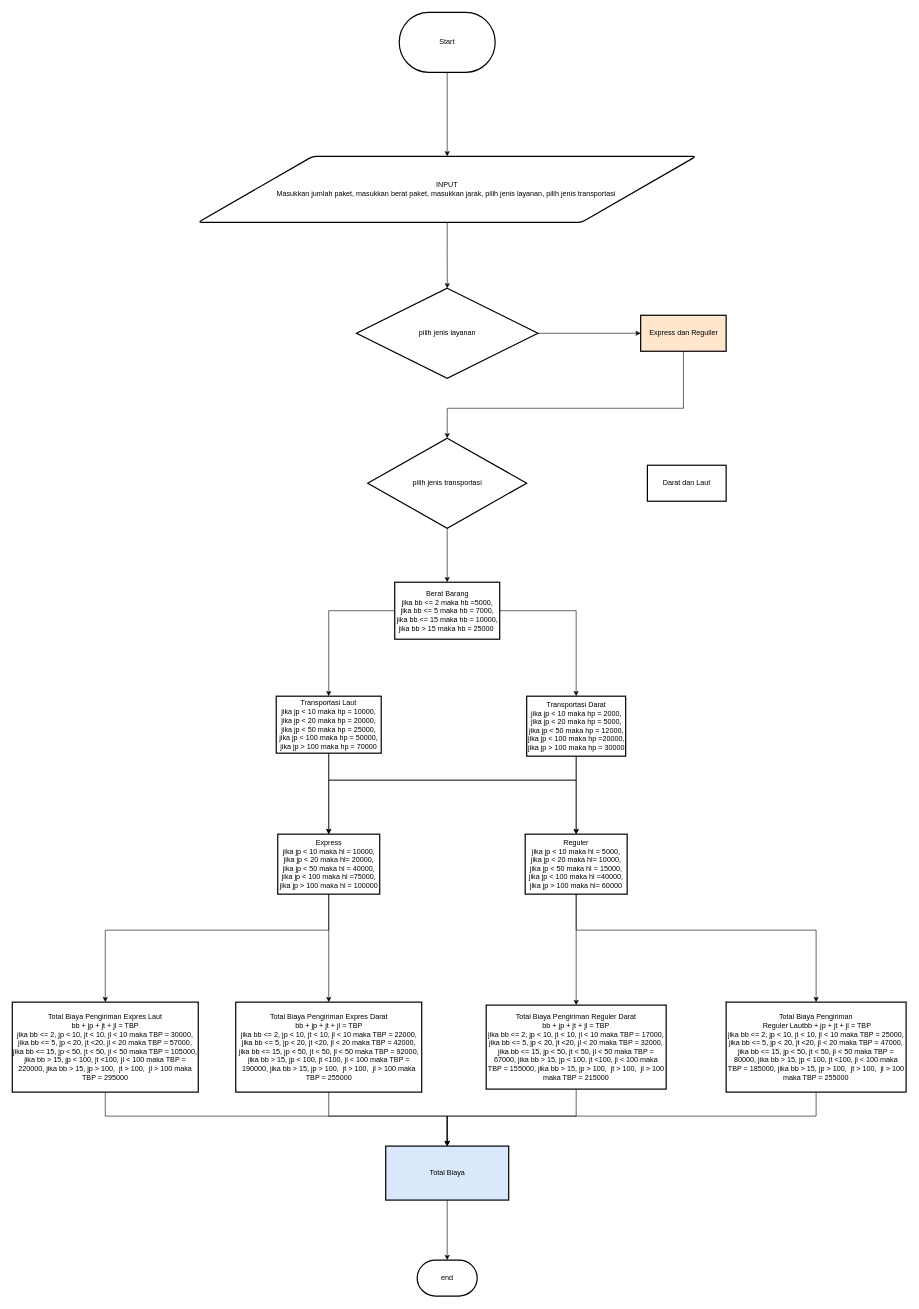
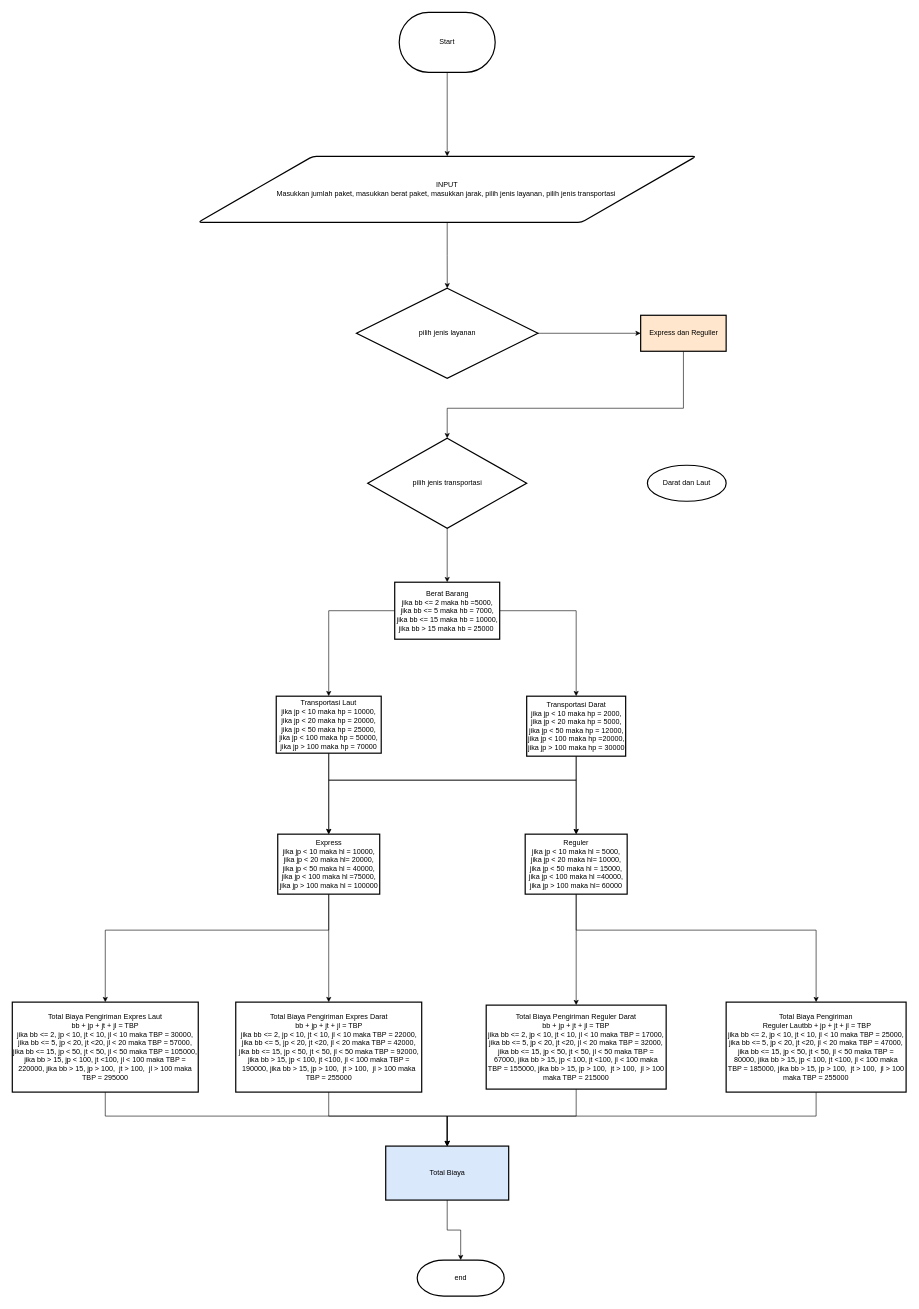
  <mxCell id="0" />
  <mxCell id="1" parent="0" />
  <mxCell id="2" value="" style="edgeStyle=orthogonalEdgeStyle;rounded=0;orthogonalLoop=1;jettySize=auto;html=1;" parent="1" source="3" target="5" edge="1"><mxGeometry relative="1" as="geometry" /></mxCell>
  <mxCell id="3" value="Start" style="strokeWidth=2;html=1;shape=mxgraph.flowchart.terminator;whiteSpace=wrap;" parent="1" vertex="1"><mxGeometry x="665" y="20" width="160" height="100" as="geometry" /></mxCell>
  <mxCell id="4" value="" style="edgeStyle=orthogonalEdgeStyle;rounded=0;orthogonalLoop=1;jettySize=auto;html=1;" parent="1" source="5" target="7" edge="1"><mxGeometry relative="1" as="geometry" /></mxCell>
  <mxCell id="5" value="INPUT&lt;br&gt;Masukkan jumlah paket, masukkan berat paket, masukkan jarak, pilih jenis layanan, pilih jenis transportasi&amp;nbsp;" style="shape=parallelogram;html=1;strokeWidth=2;perimeter=parallelogramPerimeter;whiteSpace=wrap;rounded=1;arcSize=12;size=0.23;" parent="1" vertex="1"><mxGeometry x="330" y="260" width="830" height="110" as="geometry" /></mxCell>
  <mxCell id="6" value="" style="edgeStyle=orthogonalEdgeStyle;rounded=0;orthogonalLoop=1;jettySize=auto;html=1;" parent="1" source="7" target="9" edge="1"><mxGeometry relative="1" as="geometry" /></mxCell>
  <mxCell id="7" value="pilih jenis layanan" style="strokeWidth=2;html=1;shape=mxgraph.flowchart.decision;whiteSpace=wrap;" parent="1" vertex="1"><mxGeometry x="593.75" y="480" width="302.5" height="150" as="geometry" /></mxCell>
  <mxCell id="8" style="edgeStyle=orthogonalEdgeStyle;rounded=0;orthogonalLoop=1;jettySize=auto;html=1;entryX=0.5;entryY=0;entryDx=0;entryDy=0;entryPerimeter=0;" parent="1" source="9" target="11" edge="1"><mxGeometry relative="1" as="geometry"><Array as="points"><mxPoint x="1139" y="680" /><mxPoint x="745" y="680" /></Array></mxGeometry></mxCell>
  <mxCell id="9" value="Express dan Reguller" style="whiteSpace=wrap;html=1;strokeWidth=2;fillColor=#ffe6cc;" parent="1" vertex="1"><mxGeometry x="1067.5" y="525" width="142.5" height="60" as="geometry" /></mxCell>
  <mxCell id="10" value="" style="edgeStyle=orthogonalEdgeStyle;rounded=0;orthogonalLoop=1;jettySize=auto;html=1;" parent="1" source="11" target="15" edge="1"><mxGeometry relative="1" as="geometry" /></mxCell>
  <mxCell id="11" value="pilih jenis transportasi" style="strokeWidth=2;html=1;shape=mxgraph.flowchart.decision;whiteSpace=wrap;" parent="1" vertex="1"><mxGeometry x="612.5" y="730" width="265" height="150" as="geometry" /></mxCell>
- <mxCell id="12" value="Darat dan Laut" style="whiteSpace=wrap;html=1;strokeWidth=2;" parent="1" vertex="1"><mxGeometry x="1078.75" y="775" width="131.25" height="60" as="geometry" /></mxCell>
+ <mxCell id="12" value="Darat dan Laut" style="ellipse;whiteSpace=wrap;html=1;strokeWidth=2;" parent="1" vertex="1"><mxGeometry x="1078.75" y="775" width="131.25" height="60" as="geometry" /></mxCell>
  <mxCell id="13" value="" style="edgeStyle=orthogonalEdgeStyle;rounded=0;orthogonalLoop=1;jettySize=auto;html=1;" parent="1" source="15" target="18" edge="1"><mxGeometry relative="1" as="geometry" /></mxCell>
  <mxCell id="14" style="edgeStyle=orthogonalEdgeStyle;rounded=0;orthogonalLoop=1;jettySize=auto;html=1;entryX=0.5;entryY=0;entryDx=0;entryDy=0;" edge="1" parent="1" source="15" target="36"><mxGeometry relative="1" as="geometry" /></mxCell>
  <mxCell id="15" value="Berat Barang&lt;br&gt;jika bb &amp;lt;= 2 maka hb =5000, jika bb &amp;lt;= 5 maka hb = 7000,&lt;br&gt;jika bb &amp;lt;= 15 maka hb = 10000,&lt;br&gt;jika bb &amp;gt; 15 maka hb = 25000&amp;nbsp;" style="whiteSpace=wrap;html=1;strokeWidth=2;" parent="1" vertex="1"><mxGeometry x="657.5" y="970" width="175" height="95" as="geometry" /></mxCell>
  <mxCell id="16" style="edgeStyle=orthogonalEdgeStyle;rounded=0;orthogonalLoop=1;jettySize=auto;html=1;entryX=0.5;entryY=0;entryDx=0;entryDy=0;" edge="1" parent="1" source="18" target="21"><mxGeometry relative="1" as="geometry" /></mxCell>
  <mxCell id="17" style="edgeStyle=orthogonalEdgeStyle;rounded=0;orthogonalLoop=1;jettySize=auto;html=1;entryX=0.5;entryY=0;entryDx=0;entryDy=0;" edge="1" parent="1" source="18" target="24"><mxGeometry relative="1" as="geometry"><Array as="points"><mxPoint x="548" y="1300" /><mxPoint x="960" y="1300" /></Array></mxGeometry></mxCell>
  <mxCell id="18" value="Transportasi Laut&lt;br&gt;jika jp &amp;lt; 10 maka hp = 10000, jika jp &amp;lt; 20 maka hp = 20000, jika jp &amp;lt; 50 maka hp = 25000, jika jp &amp;lt; 100 maka hp = 50000,&lt;br&gt;jika jp &amp;gt; 100 maka hp = 70000" style="whiteSpace=wrap;html=1;strokeWidth=2;" parent="1" vertex="1"><mxGeometry x="460" y="1160" width="175" height="95" as="geometry" /></mxCell>
  <mxCell id="19" style="edgeStyle=orthogonalEdgeStyle;rounded=0;orthogonalLoop=1;jettySize=auto;html=1;entryX=0.5;entryY=0;entryDx=0;entryDy=0;" edge="1" parent="1" source="21" target="26"><mxGeometry relative="1" as="geometry"><Array as="points"><mxPoint x="548" y="1550" /><mxPoint x="175" y="1550" /></Array></mxGeometry></mxCell>
  <mxCell id="20" style="edgeStyle=orthogonalEdgeStyle;rounded=0;orthogonalLoop=1;jettySize=auto;html=1;entryX=0.5;entryY=0;entryDx=0;entryDy=0;" edge="1" parent="1" source="21" target="30"><mxGeometry relative="1" as="geometry" /></mxCell>
  <mxCell id="21" value="Express&lt;br&gt;jika jp &amp;lt; 10 maka hl = 10000, jika jp &amp;lt; 20 maka hl= 20000, jika jp &amp;lt; 50 maka hl = 40000, jika jp &amp;lt; 100 maka hl =75000, jika jp &amp;gt; 100 maka hl = 100000" style="whiteSpace=wrap;html=1;strokeWidth=2;" parent="1" vertex="1"><mxGeometry x="462.5" y="1390" width="170" height="100" as="geometry" /></mxCell>
  <mxCell id="22" style="edgeStyle=orthogonalEdgeStyle;rounded=0;orthogonalLoop=1;jettySize=auto;html=1;entryX=0.5;entryY=0;entryDx=0;entryDy=0;" edge="1" parent="1" source="24" target="32"><mxGeometry relative="1" as="geometry" /></mxCell>
  <mxCell id="23" style="edgeStyle=orthogonalEdgeStyle;rounded=0;orthogonalLoop=1;jettySize=auto;html=1;entryX=0.5;entryY=0;entryDx=0;entryDy=0;" edge="1" parent="1" source="24" target="28"><mxGeometry relative="1" as="geometry"><Array as="points"><mxPoint x="960" y="1550" /><mxPoint x="1360" y="1550" /></Array></mxGeometry></mxCell>
  <mxCell id="24" value="Reguler&lt;br&gt;jika jp &amp;lt; 10 maka hl = 5000,&lt;br&gt;jika jp &amp;lt; 20 maka hl= 10000, &lt;br&gt;jika jp &amp;lt; 50 maka hl = 15000, jika jp &amp;lt; 100 maka hl =40000, jika jp &amp;gt; 100 maka hl= 60000" style="whiteSpace=wrap;html=1;strokeWidth=2;" parent="1" vertex="1"><mxGeometry x="875" y="1390" width="170" height="100" as="geometry" /></mxCell>
  <mxCell id="25" style="edgeStyle=orthogonalEdgeStyle;rounded=0;orthogonalLoop=1;jettySize=auto;html=1;entryX=0.5;entryY=0;entryDx=0;entryDy=0;" edge="1" parent="1" source="26" target="38"><mxGeometry relative="1" as="geometry"><Array as="points"><mxPoint x="175" y="1860" /><mxPoint x="745" y="1860" /></Array></mxGeometry></mxCell>
  <mxCell id="26" value="Total Biaya Pengiriman Expres Laut&lt;br&gt;bb + jp + jt + jl = TBP&lt;br&gt;jika bb &amp;lt;= 2, jp &amp;lt; 10, jt &amp;lt; 10, jl &amp;lt; 10 maka TBP = 30000, jika bb &amp;lt;= 5, jp &amp;lt; 20, jt &amp;lt;20, jl &amp;lt; 20 maka TBP = 57000, jika bb &amp;lt;= 15, jp &amp;lt; 50, jt &amp;lt; 50, jl &amp;lt; 50 maka TBP = 105000, jika bb &amp;gt; 15, jp &amp;lt; 100, jt &amp;lt;100, jl &amp;lt; 100 maka TBP = 220000, jika bb &amp;gt; 15, jp &amp;gt; 100,&amp;nbsp; jt &amp;gt; 100,&amp;nbsp; jl &amp;gt; 100 maka TBP = 295000" style="whiteSpace=wrap;html=1;strokeWidth=2;" parent="1" vertex="1"><mxGeometry x="20" y="1670" width="310" height="150" as="geometry" /></mxCell>
  <mxCell id="27" style="edgeStyle=orthogonalEdgeStyle;rounded=0;orthogonalLoop=1;jettySize=auto;html=1;entryX=0.5;entryY=0;entryDx=0;entryDy=0;" edge="1" parent="1" source="28" target="38"><mxGeometry relative="1" as="geometry"><Array as="points"><mxPoint x="1360" y="1860" /><mxPoint x="745" y="1860" /></Array></mxGeometry></mxCell>
  <mxCell id="28" value="Total Biaya Pengiriman&lt;br&gt;&amp;nbsp;Reguler Lautbb + jp + jt + jl = TBP&lt;br&gt;jika bb &amp;lt;= 2, jp &amp;lt; 10, jt &amp;lt; 10, jl &amp;lt; 10 maka TBP = 25000, jika bb &amp;lt;= 5, jp &amp;lt; 20, jt &amp;lt;20, jl &amp;lt; 20 maka TBP = 47000, jika bb &amp;lt;= 15, jp &amp;lt; 50, jt &amp;lt; 50, jl &amp;lt; 50 maka TBP = 80000, jika bb &amp;gt; 15, jp &amp;lt; 100, jt &amp;lt;100, jl &amp;lt; 100 maka TBP = 185000, jika bb &amp;gt; 15, jp &amp;gt; 100,&amp;nbsp; jt &amp;gt; 100,&amp;nbsp; jl &amp;gt; 100 maka TBP = 255000" style="whiteSpace=wrap;html=1;strokeWidth=2;" parent="1" vertex="1"><mxGeometry x="1210" y="1670" width="300" height="150" as="geometry" /></mxCell>
  <mxCell id="29" style="edgeStyle=orthogonalEdgeStyle;rounded=0;orthogonalLoop=1;jettySize=auto;html=1;entryX=0.5;entryY=0;entryDx=0;entryDy=0;" edge="1" parent="1" source="30" target="38"><mxGeometry relative="1" as="geometry"><Array as="points"><mxPoint x="548" y="1860" /><mxPoint x="745" y="1860" /></Array></mxGeometry></mxCell>
  <mxCell id="30" value="Total Biaya Pengiriman Expres Darat&lt;br&gt;bb + jp + jt + jl = TBP&lt;br&gt;jika bb &amp;lt;= 2, jp &amp;lt; 10, jt &amp;lt; 10, jl &amp;lt; 10 maka TBP = 22000, jika bb &amp;lt;= 5, jp &amp;lt; 20, jt &amp;lt;20, jl &amp;lt; 20 maka TBP = 42000, jika bb &amp;lt;= 15, jp &amp;lt; 50, jt &amp;lt; 50, jl &amp;lt; 50 maka TBP = 92000, jika bb &amp;gt; 15, jp &amp;lt; 100, jt &amp;lt;100, jl &amp;lt; 100 maka TBP = 190000, jika bb &amp;gt; 15, jp &amp;gt; 100,&amp;nbsp; jt &amp;gt; 100,&amp;nbsp; jl &amp;gt; 100 maka TBP = 255000" style="whiteSpace=wrap;html=1;strokeWidth=2;" parent="1" vertex="1"><mxGeometry x="392.5" y="1670" width="310" height="150" as="geometry" /></mxCell>
  <mxCell id="31" style="edgeStyle=orthogonalEdgeStyle;rounded=0;orthogonalLoop=1;jettySize=auto;html=1;entryX=0.5;entryY=0;entryDx=0;entryDy=0;" edge="1" parent="1" source="32" target="38"><mxGeometry relative="1" as="geometry"><Array as="points"><mxPoint x="960" y="1860" /><mxPoint x="745" y="1860" /></Array></mxGeometry></mxCell>
  <mxCell id="32" value="Total Biaya Pengiriman Reguler Darat&lt;br&gt;bb + jp + jt + jl = TBP&lt;br&gt;jika bb &amp;lt;= 2, jp &amp;lt; 10, jt &amp;lt; 10, jl &amp;lt; 10 maka TBP = 17000, jika bb &amp;lt;= 5, jp &amp;lt; 20, jt &amp;lt;20, jl &amp;lt; 20 maka TBP = 32000, jika bb &amp;lt;= 15, jp &amp;lt; 50, jt &amp;lt; 50, jl &amp;lt; 50 maka TBP = 67000, jika bb &amp;gt; 15, jp &amp;lt; 100, jt &amp;lt;100, jl &amp;lt; 100 maka TBP = 155000, jika bb &amp;gt; 15, jp &amp;gt; 100,&amp;nbsp; jt &amp;gt; 100,&amp;nbsp; jl &amp;gt; 100 maka TBP = 215000" style="whiteSpace=wrap;html=1;strokeWidth=2;" parent="1" vertex="1"><mxGeometry x="810" y="1675" width="300" height="140" as="geometry" /></mxCell>
- <mxCell id="33" value="end" style="strokeWidth=2;html=1;shape=mxgraph.flowchart.terminator;whiteSpace=wrap;" parent="1" vertex="1"><mxGeometry x="695" y="2100" width="100" height="60" as="geometry" /></mxCell>
+ <mxCell id="33" value="end" style="strokeWidth=2;html=1;shape=mxgraph.flowchart.terminator;whiteSpace=wrap;" parent="1" vertex="1"><mxGeometry x="695" y="2100" width="145" height="60" as="geometry" /></mxCell>
  <mxCell id="34" style="edgeStyle=orthogonalEdgeStyle;rounded=0;orthogonalLoop=1;jettySize=auto;html=1;entryX=0.5;entryY=0;entryDx=0;entryDy=0;" edge="1" parent="1" source="36" target="21"><mxGeometry relative="1" as="geometry"><Array as="points"><mxPoint x="960" y="1300" /><mxPoint x="548" y="1300" /></Array></mxGeometry></mxCell>
  <mxCell id="35" style="edgeStyle=orthogonalEdgeStyle;rounded=0;orthogonalLoop=1;jettySize=auto;html=1;entryX=0.5;entryY=0;entryDx=0;entryDy=0;" edge="1" parent="1" source="36" target="24"><mxGeometry relative="1" as="geometry" /></mxCell>
  <mxCell id="36" value="Transportasi Darat&lt;br&gt;jika jp &amp;lt; 10 maka hp = 2000, jika jp &amp;lt; 20 maka hp = 5000, jika jp &amp;lt; 50 maka hp = 12000, jika jp &amp;lt; 100 maka hp =20000,&lt;br&gt;jika jp &amp;gt; 100 maka hp = 30000" style="whiteSpace=wrap;html=1;strokeWidth=2;" parent="1" vertex="1"><mxGeometry x="877.5" y="1160" width="165" height="100" as="geometry" /></mxCell>
  <mxCell id="37" style="edgeStyle=orthogonalEdgeStyle;rounded=0;orthogonalLoop=1;jettySize=auto;html=1;" edge="1" parent="1" source="38" target="33"><mxGeometry relative="1" as="geometry" /></mxCell>
  <mxCell id="38" value="Total Biaya" style="whiteSpace=wrap;html=1;strokeWidth=2;fillColor=#dae8fc;" vertex="1" parent="1"><mxGeometry x="642.5" y="1910" width="205" height="90" as="geometry" /></mxCell>
